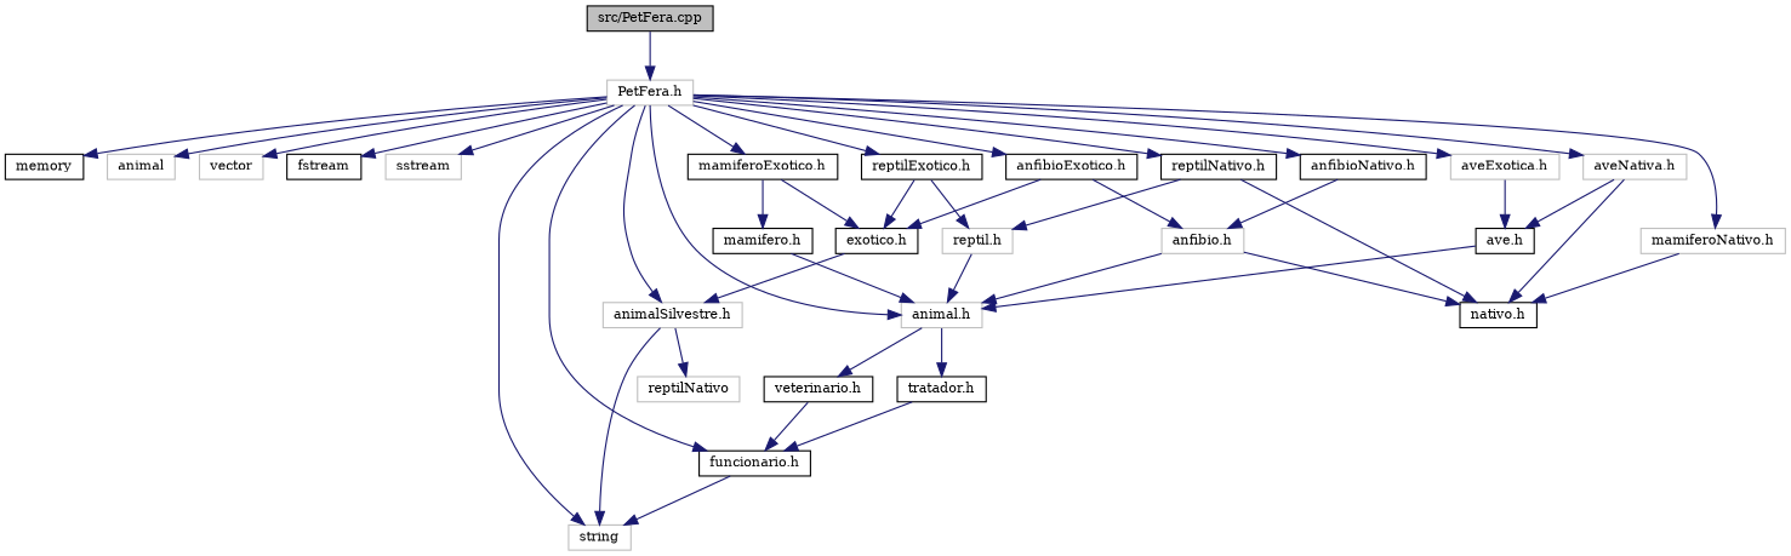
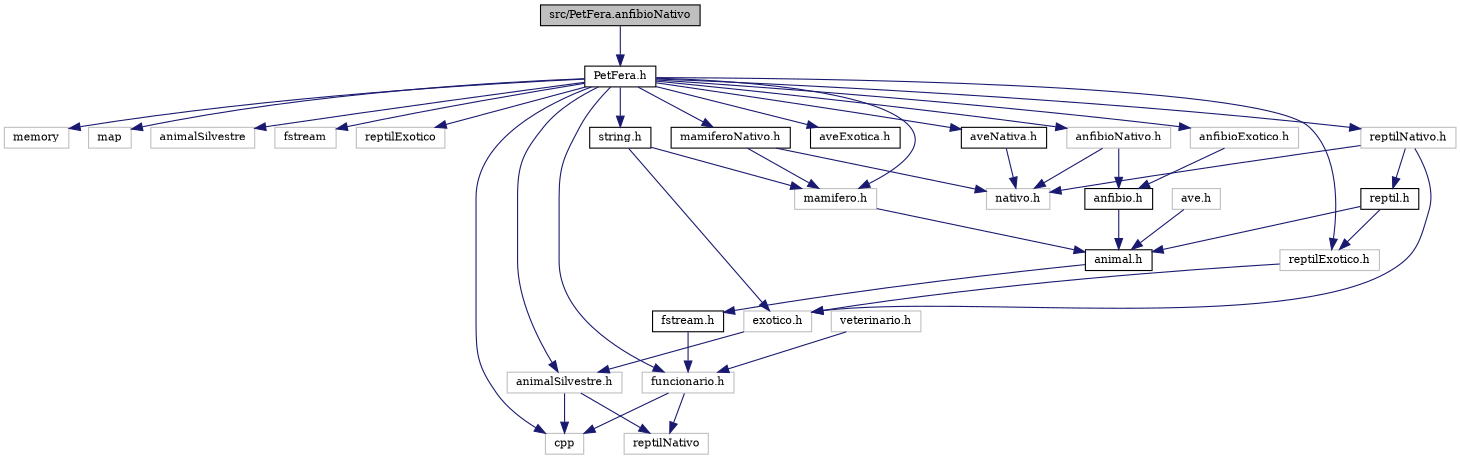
  digraph {
    fontname="DejaVu Serif"
    node [color=black fillcolor=white fontname="DejaVu Serif" fontsize=10 shape=record style=filled]
    edge [color=midnightblue fontname="DejaVu Serif" fontsize=10 labelfontname=Helvetica labelfontsize=10 style=solid]
-   n1 [fillcolor=grey75 fontcolor=black height=0.2 label="src/PetFera.cpp" width=0.4]
-   n2 [color=grey75 height=0.2 label="PetFera.h" width=0.4]
-   n3 [height=0.2 label=memory width=0.4]
-   n4 [color=grey75 height=0.2 label=animal width=0.4]
-   n5 [color=grey75 height=0.2 label=vector width=0.4]
-   n6 [height=0.2 label=fstream width=0.4]
-   n7 [color=grey75 height=0.2 label=sstream width=0.4]
-   n8 [color=grey75 height=0.2 label=string width=0.4]
+   n1 [fillcolor=grey75 fontcolor=black height=0.2 label="src/PetFera.anfibioNativo" width=0.4]
+   n2 [height=0.2 label="PetFera.h" width=0.4]
+   n3 [color=grey75 height=0.2 label=memory width=0.4]
+   n4 [color=grey75 height=0.2 label=map width=0.4]
+   n5 [color=grey75 height=0.2 label=animalSilvestre width=0.4]
+   n6 [color=grey75 height=0.2 label=fstream width=0.4]
+   n7 [color=grey75 height=0.2 label=reptilExotico width=0.4]
+   n8 [color=grey75 height=0.2 label=cpp width=0.4]
    n9 [color=grey75 height=0.2 label="animalSilvestre.h" width=0.4]
-   n10 [color=grey75 height=0.2 label="mamiferoNativo.h" width=0.4]
-   n11 [color=grey75 height=0.2 label="animal.h" width=0.4]
-   n12 [height=0.2 label="funcionario.h" width=0.4]
-   n13 [height=0.2 label="mamiferoExotico.h" width=0.4]
-   n14 [color=grey75 height=0.2 label="aveExotica.h" width=0.4]
-   n15 [color=grey75 height=0.2 label="aveNativa.h" width=0.4]
-   n16 [height=0.2 label="anfibioExotico.h" width=0.4]
-   n17 [height=0.2 label="anfibioNativo.h" width=0.4]
-   n18 [height=0.2 label="reptilExotico.h" width=0.4]
-   n19 [height=0.2 label="reptilNativo.h" width=0.4]
+   n10 [height=0.2 label="mamiferoNativo.h" width=0.4]
+   n11 [height=0.2 label="animal.h" width=0.4]
+   n12 [color=grey75 height=0.2 label="funcionario.h" width=0.4]
+   n13 [height=0.2 label="string.h" width=0.4]
+   n14 [height=0.2 label="aveExotica.h" width=0.4]
+   n15 [height=0.2 label="aveNativa.h" width=0.4]
+   n16 [color=grey75 height=0.2 label="anfibioExotico.h" width=0.4]
+   n17 [color=grey75 height=0.2 label="anfibioNativo.h" width=0.4]
+   n18 [color=grey75 height=0.2 label="reptilExotico.h" width=0.4]
+   n19 [color=grey75 height=0.2 label="reptilNativo.h" width=0.4]
    n20 [color=grey75 height=0.2 label=reptilNativo width=0.4]
-   n21 [height=0.2 label="mamifero.h" width=0.4]
-   n22 [height=0.2 label="nativo.h" width=0.4]
-   n23 [height=0.2 label="veterinario.h" width=0.4]
-   n24 [height=0.2 label="tratador.h" width=0.4]
-   n25 [height=0.2 label="exotico.h" width=0.4]
-   n26 [height=0.2 label="ave.h" width=0.4]
-   n27 [color=grey75 height=0.2 label="anfibio.h" width=0.4]
-   n28 [color=grey75 height=0.2 label="reptil.h" width=0.4]
+   n21 [color=grey75 height=0.2 label="mamifero.h" width=0.4]
+   n22 [color=grey75 height=0.2 label="nativo.h" width=0.4]
+   n23 [color=grey75 height=0.2 label="veterinario.h" width=0.4]
+   n24 [height=0.2 label="fstream.h" width=0.4]
+   n25 [color=grey75 height=0.2 label="exotico.h" width=0.4]
+   n26 [color=grey75 height=0.2 label="ave.h" width=0.4]
+   n27 [height=0.2 label="anfibio.h" width=0.4]
+   n28 [height=0.2 label="reptil.h" width=0.4]
    n1 -> n2
    n2 -> n3
    n2 -> n4
    n2 -> n5
    n2 -> n6
    n2 -> n7
    n2 -> n8
    n2 -> n9
    n2 -> n10
-   n2 -> n11
+   n2 -> n21
    n2 -> n12
    n2 -> n13
    n2 -> n14
    n2 -> n15
    n2 -> n16
    n2 -> n17
    n2 -> n18
    n2 -> n19
    n9 -> n8
    n9 -> n20
+   n10 -> n21
    n10 -> n22
-   n11 -> n23
    n11 -> n24
    n12 -> n8
+   n12 -> n20
    n13 -> n21
    n13 -> n25
-   n14 -> n26
    n15 -> n22
-   n15 -> n26
-   n16 -> n25
+   n19 -> n25
    n16 -> n27
-   n27 -> n22
+   n17 -> n22
    n17 -> n27
    n18 -> n25
-   n18 -> n28
+   n28 -> n18
    n19 -> n22
    n19 -> n28
    n21 -> n11
    n23 -> n12
    n24 -> n12
    n25 -> n9
    n26 -> n11
    n27 -> n11
    n28 -> n11
  }
